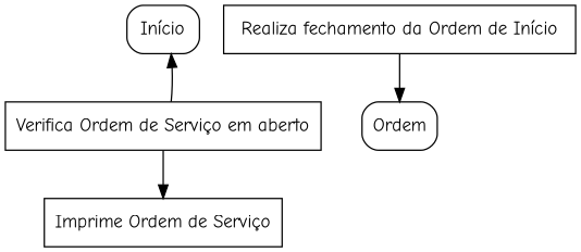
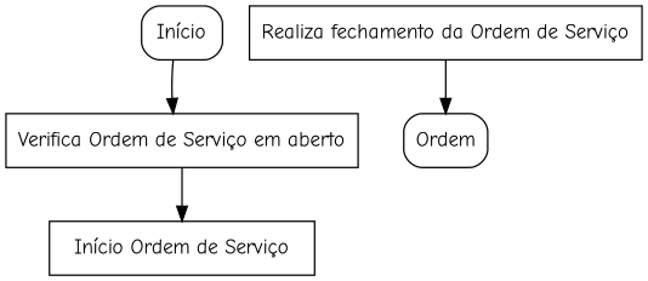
  digraph {
    fontname="Comic Neue"
    node [fontname="Comic Neue" shape=rectangle]
    edge [fontname="Comic Neue"]
    n1 [label="Início" shape=box style=rounded]
    n2 [label="Verifica Ordem de Serviço em aberto"]
-   n3 [label="Imprime Ordem de Serviço"]
+   n3 [label="Início Ordem de Serviço"]
    n4 [label=Ordem shape=box style=rounded]
-   n5 [label="Realiza fechamento da Ordem de Início"]
-   n2 -> n1
+   n5 [label="Realiza fechamento da Ordem de Serviço"]
+   n1 -> n2
    n2 -> n3
    n5 -> n4
  }
